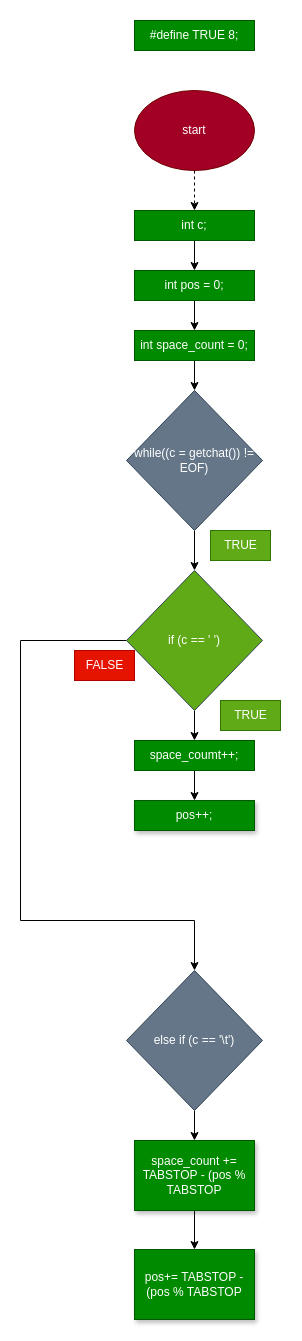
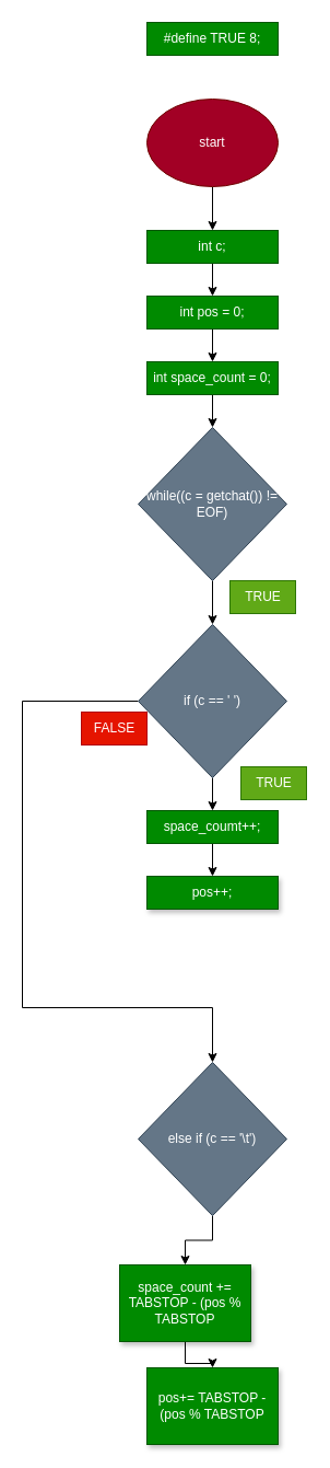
  <mxCell id="0" />
  <mxCell id="1" parent="0" />
- <mxCell id="2" style="edgeStyle=orthogonalEdgeStyle;rounded=0;orthogonalLoop=1;jettySize=auto;html=1;exitX=0.5;exitY=1;exitDx=0;exitDy=0;entryX=0.5;entryY=0;entryDx=0;entryDy=0;dashed=1;" edge="1" parent="1" source="3" target="5"><mxGeometry relative="1" as="geometry" /></mxCell>
+ <mxCell id="2" style="edgeStyle=orthogonalEdgeStyle;rounded=0;orthogonalLoop=1;jettySize=auto;html=1;exitX=0.5;exitY=1;exitDx=0;exitDy=0;entryX=0.5;entryY=0;entryDx=0;entryDy=0;" edge="1" parent="1" source="3" target="5"><mxGeometry relative="1" as="geometry" /></mxCell>
  <mxCell id="3" value="start" style="ellipse;whiteSpace=wrap;html=1;fillColor=#a20025;fontColor=#ffffff;strokeColor=#6F0000;" vertex="1" parent="1"><mxGeometry x="134" y="90" width="120" height="80" as="geometry" /></mxCell>
  <mxCell id="4" value="" style="edgeStyle=orthogonalEdgeStyle;rounded=0;orthogonalLoop=1;jettySize=auto;html=1;" edge="1" parent="1" source="5" target="11"><mxGeometry relative="1" as="geometry" /></mxCell>
  <mxCell id="5" value="int c;" style="rounded=0;whiteSpace=wrap;html=1;fillColor=#008a00;fontColor=#ffffff;strokeColor=#005700;" vertex="1" parent="1"><mxGeometry x="134" y="210" width="120" height="30" as="geometry" /></mxCell>
  <mxCell id="6" value="TRUE" style="text;html=1;align=center;verticalAlign=middle;resizable=0;points=[];autosize=1;strokeColor=#2D7600;fillColor=#60a917;fontColor=#ffffff;" vertex="1" parent="1"><mxGeometry x="220" y="700" width="60" height="30" as="geometry" /></mxCell>
  <mxCell id="7" value="FALSE" style="text;html=1;align=center;verticalAlign=middle;resizable=0;points=[];autosize=1;strokeColor=#B20000;fillColor=#e51400;fontColor=#ffffff;" vertex="1" parent="1"><mxGeometry x="74" y="650" width="60" height="30" as="geometry" /></mxCell>
  <mxCell id="8" value="" style="edgeStyle=orthogonalEdgeStyle;rounded=0;orthogonalLoop=1;jettySize=auto;html=1;" edge="1" parent="1" source="9" target="17"><mxGeometry relative="1" as="geometry" /></mxCell>
  <mxCell id="9" value="while((c = getchat()) != EOF)" style="rhombus;whiteSpace=wrap;html=1;fillColor=#647687;fontColor=#ffffff;strokeColor=#314354;" vertex="1" parent="1"><mxGeometry x="126" y="390" width="136" height="140" as="geometry" /></mxCell>
  <mxCell id="10" value="" style="edgeStyle=orthogonalEdgeStyle;rounded=0;orthogonalLoop=1;jettySize=auto;html=1;" edge="1" parent="1" source="11" target="14"><mxGeometry relative="1" as="geometry" /></mxCell>
  <mxCell id="11" value="int pos = 0;" style="rounded=0;whiteSpace=wrap;html=1;fillColor=#008a00;fontColor=#ffffff;strokeColor=#005700;" vertex="1" parent="1"><mxGeometry x="134" y="270" width="120" height="30" as="geometry" /></mxCell>
  <mxCell id="12" value="#define TRUE 8;" style="rounded=0;whiteSpace=wrap;html=1;fillColor=#008a00;fontColor=#ffffff;strokeColor=#005700;" vertex="1" parent="1"><mxGeometry x="134" y="20" width="120" height="30" as="geometry" /></mxCell>
  <mxCell id="13" value="" style="edgeStyle=orthogonalEdgeStyle;rounded=0;orthogonalLoop=1;jettySize=auto;html=1;" edge="1" parent="1" source="14" target="9"><mxGeometry relative="1" as="geometry" /></mxCell>
  <mxCell id="14" value="int space_count = 0;" style="rounded=0;whiteSpace=wrap;html=1;fillColor=#008a00;fontColor=#ffffff;strokeColor=#005700;" vertex="1" parent="1"><mxGeometry x="134" y="330" width="120" height="30" as="geometry" /></mxCell>
  <mxCell id="15" style="edgeStyle=orthogonalEdgeStyle;rounded=0;orthogonalLoop=1;jettySize=auto;html=1;exitX=0.5;exitY=1;exitDx=0;exitDy=0;entryX=0.5;entryY=0;entryDx=0;entryDy=0;" edge="1" parent="1" source="17" target="20"><mxGeometry relative="1" as="geometry" /></mxCell>
  <mxCell id="16" style="edgeStyle=orthogonalEdgeStyle;rounded=0;orthogonalLoop=1;jettySize=auto;html=1;exitX=0;exitY=0.5;exitDx=0;exitDy=0;entryX=0.5;entryY=0;entryDx=0;entryDy=0;" edge="1" parent="1" source="17" target="23"><mxGeometry relative="1" as="geometry"><Array as="points"><mxPoint x="20" y="640" /><mxPoint x="20" y="920" /><mxPoint x="194" y="920" /></Array></mxGeometry></mxCell>
- <mxCell id="17" value="if (c == ' ')" style="rhombus;whiteSpace=wrap;html=1;fillColor=#60a917;fontColor=#ffffff;strokeColor=#314354;" vertex="1" parent="1"><mxGeometry x="126" y="570" width="136" height="140" as="geometry" /></mxCell>
+ <mxCell id="17" value="if (c == ' ')" style="rhombus;whiteSpace=wrap;html=1;fillColor=#647687;fontColor=#ffffff;strokeColor=#314354;" vertex="1" parent="1"><mxGeometry x="126" y="570" width="136" height="140" as="geometry" /></mxCell>
  <mxCell id="18" value="TRUE" style="text;html=1;align=center;verticalAlign=middle;resizable=0;points=[];autosize=1;strokeColor=#2D7600;fillColor=#60a917;fontColor=#ffffff;" vertex="1" parent="1"><mxGeometry x="210" y="530" width="60" height="30" as="geometry" /></mxCell>
  <mxCell id="19" value="" style="edgeStyle=orthogonalEdgeStyle;rounded=0;orthogonalLoop=1;jettySize=auto;html=1;" edge="1" parent="1" source="20" target="21"><mxGeometry relative="1" as="geometry" /></mxCell>
  <mxCell id="20" value="space_coumt++;" style="rounded=0;whiteSpace=wrap;html=1;fillColor=#008a00;fontColor=#ffffff;strokeColor=#005700;" vertex="1" parent="1"><mxGeometry x="134" y="740" width="120" height="30" as="geometry" /></mxCell>
  <mxCell id="21" value="pos++;" style="rounded=0;whiteSpace=wrap;html=1;fillColor=#008a00;fontColor=#ffffff;strokeColor=#005700;shadow=1;" vertex="1" parent="1"><mxGeometry x="134" y="800" width="120" height="30" as="geometry" /></mxCell>
  <mxCell id="22" value="" style="edgeStyle=orthogonalEdgeStyle;rounded=0;orthogonalLoop=1;jettySize=auto;html=1;" edge="1" parent="1" source="23" target="25"><mxGeometry relative="1" as="geometry" /></mxCell>
  <mxCell id="23" value="else if (c == '\t')" style="rhombus;whiteSpace=wrap;html=1;fillColor=#647687;fontColor=#ffffff;strokeColor=#314354;" vertex="1" parent="1"><mxGeometry x="126" y="970" width="136" height="140" as="geometry" /></mxCell>
  <mxCell id="24" value="" style="edgeStyle=orthogonalEdgeStyle;rounded=0;orthogonalLoop=1;jettySize=auto;html=1;" edge="1" parent="1" source="25" target="26"><mxGeometry relative="1" as="geometry" /></mxCell>
- <mxCell id="25" value="space_count += TABSTOP - (pos % TABSTOP" style="rounded=0;whiteSpace=wrap;html=1;fillColor=#008a00;fontColor=#ffffff;strokeColor=#005700;shadow=1;" vertex="1" parent="1"><mxGeometry x="134" y="1140" width="120" height="70" as="geometry" /></mxCell>
+ <mxCell id="25" value="space_count += TABSTOP - (pos % TABSTOP" style="rounded=0;whiteSpace=wrap;html=1;fillColor=#008a00;fontColor=#ffffff;strokeColor=#005700;shadow=1;" vertex="1" parent="1"><mxGeometry x="109" y="1155" width="120" height="70" as="geometry" /></mxCell>
  <mxCell id="26" value="pos+= TABSTOP - (pos % TABSTOP" style="rounded=0;whiteSpace=wrap;html=1;fillColor=#008a00;fontColor=#ffffff;strokeColor=#005700;shadow=1;" vertex="1" parent="1"><mxGeometry x="134" y="1249" width="120" height="70" as="geometry" /></mxCell>
